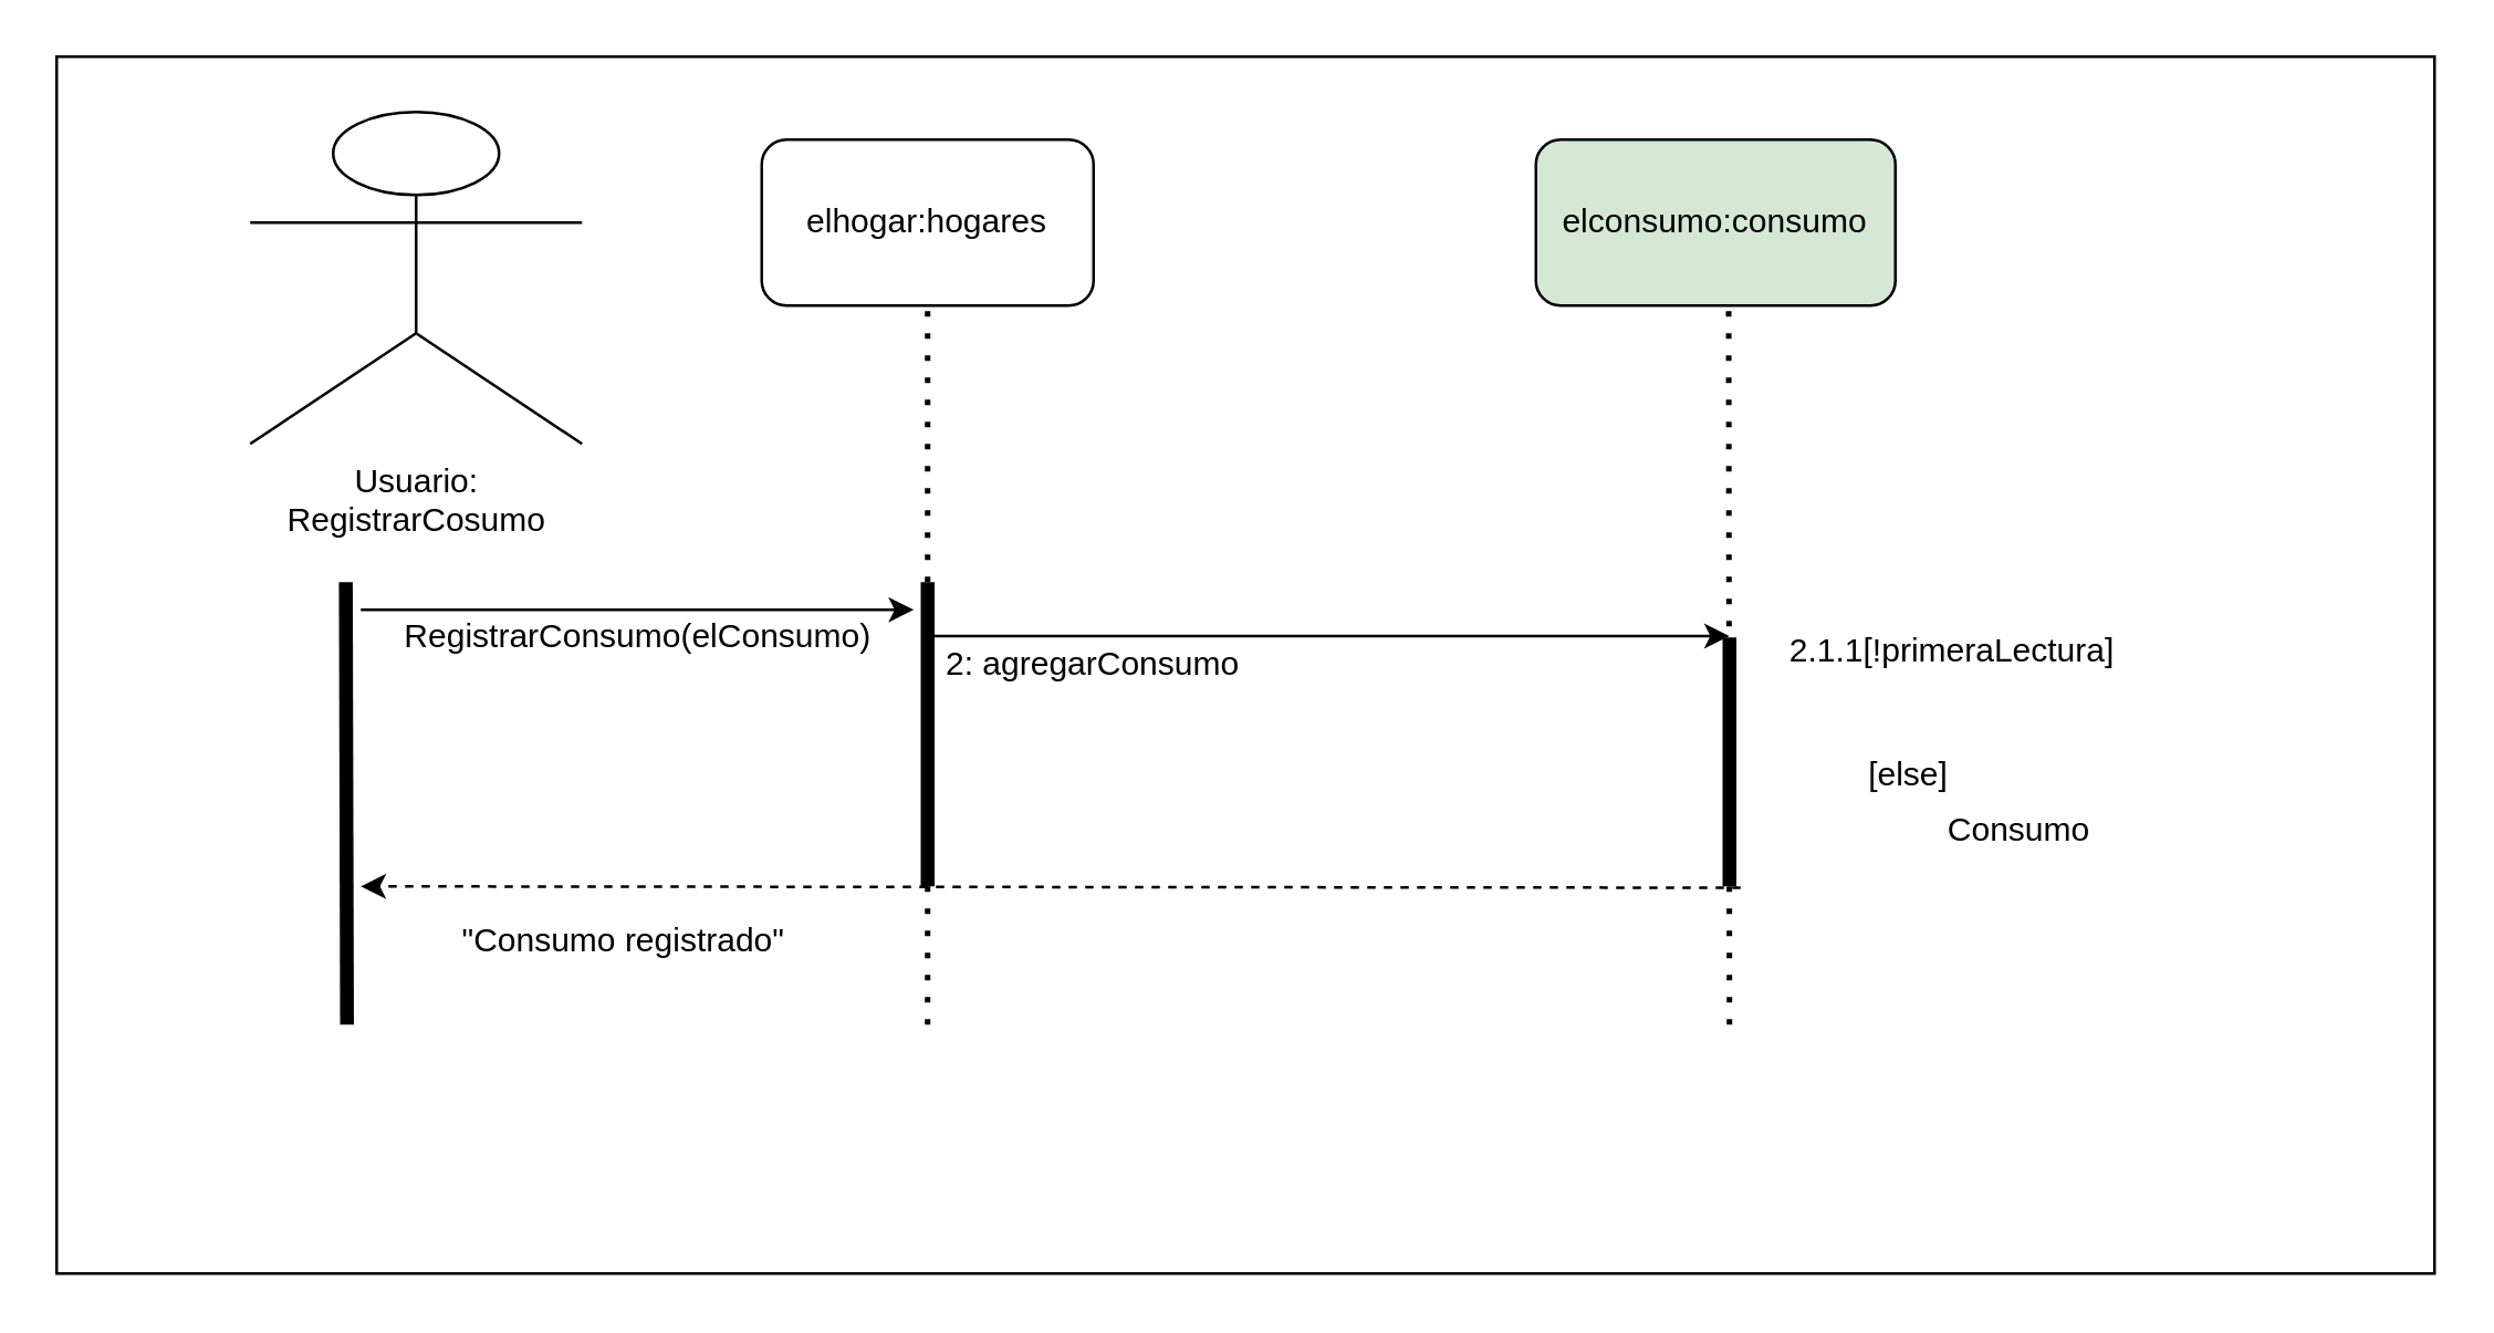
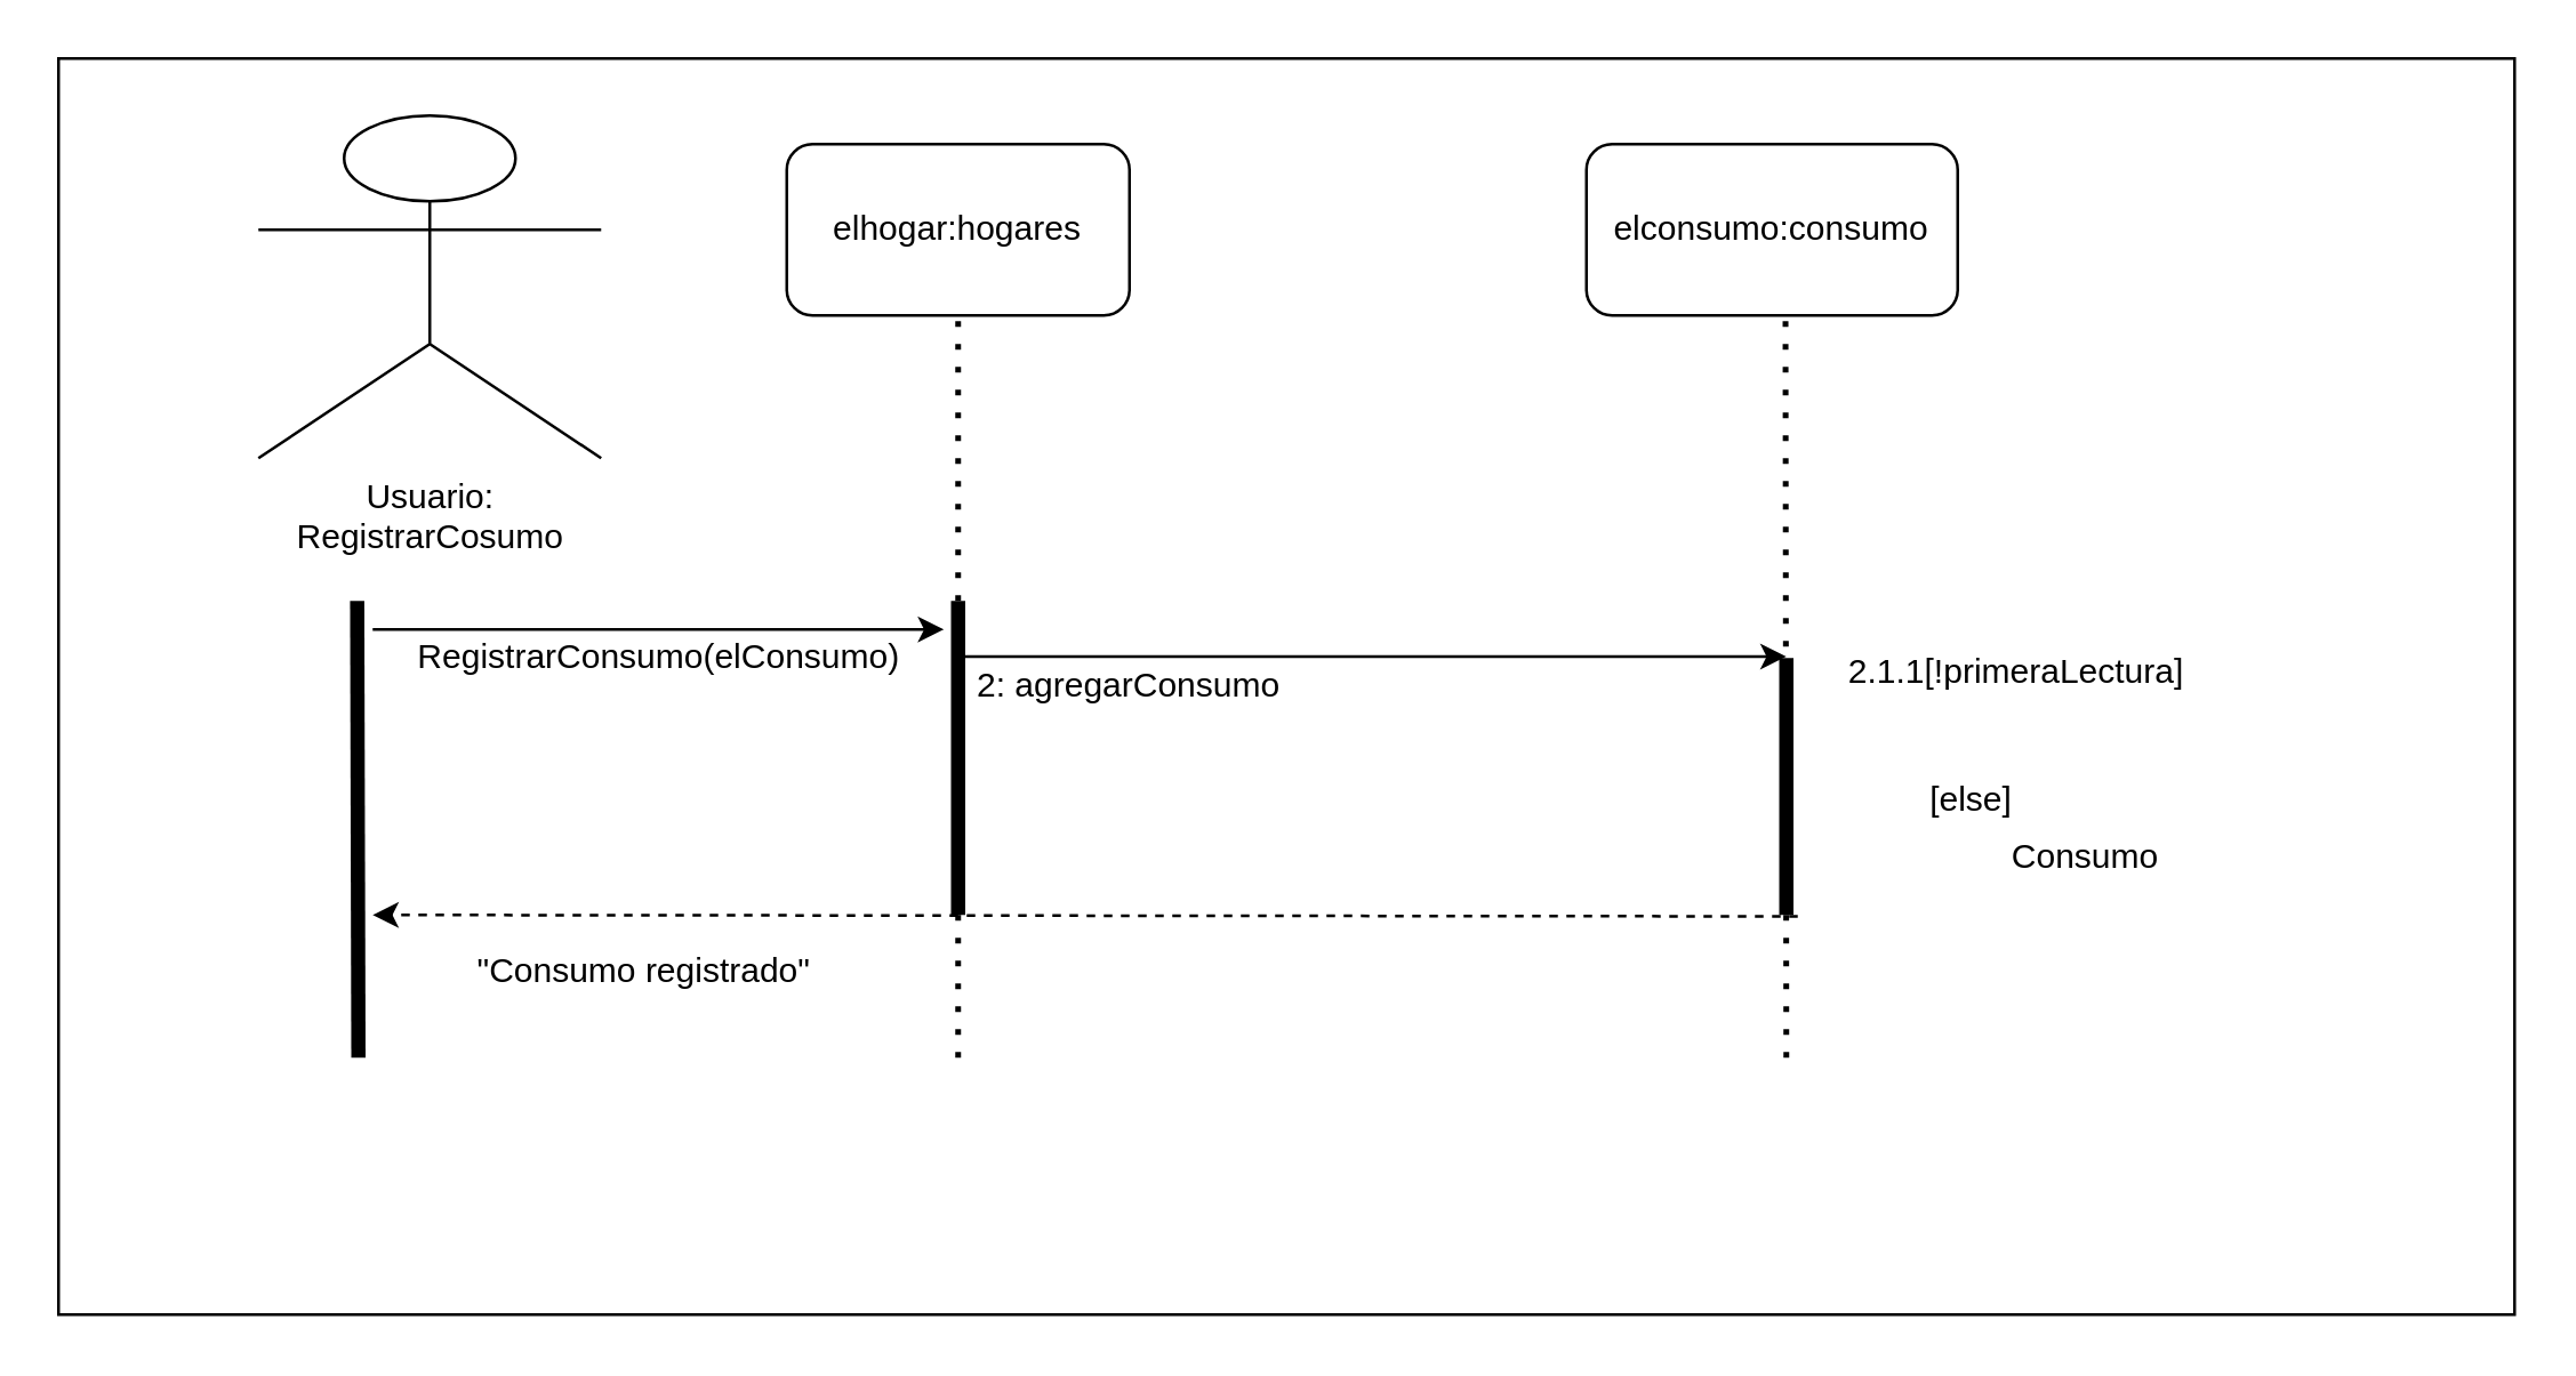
  <mxCell id="0" />
  <mxCell id="1" parent="0" />
  <mxCell id="2" value="" style="rounded=0;whiteSpace=wrap;html=1;" vertex="1" parent="1"><mxGeometry width="860" height="440" as="geometry" x="20" y="20" /></mxCell>
  <mxCell id="3" value="Usuario:&lt;br&gt;RegistrarCosumo" style="shape=umlActor;verticalLabelPosition=bottom;verticalAlign=top;html=1;outlineConnect=0;" vertex="1" parent="1"><mxGeometry x="90" y="40" width="120" height="120" as="geometry" /></mxCell>
  <mxCell id="4" value="elhogar:hogares" style="rounded=1;whiteSpace=wrap;html=1;" vertex="1" parent="1"><mxGeometry x="275" y="50" width="120" height="60" as="geometry" /></mxCell>
- <mxCell id="5" value="elconsumo:consumo" style="rounded=1;whiteSpace=wrap;html=1;fillColor=#d5e8d4;" vertex="1" parent="1"><mxGeometry x="555" y="50" width="130" height="60" as="geometry" /></mxCell>
+ <mxCell id="5" value="elconsumo:consumo" style="rounded=1;whiteSpace=wrap;html=1;" vertex="1" parent="1"><mxGeometry x="555" y="50" width="130" height="60" as="geometry" /></mxCell>
  <mxCell id="6" value="RegistrarConsumo(elConsumo)" style="text;html=1;align=center;verticalAlign=middle;resizable=0;points=[];autosize=1;strokeColor=none;" vertex="1" parent="1"><mxGeometry x="140" y="220" width="180" height="20" as="geometry" /></mxCell>
  <mxCell id="7" value="" style="endArrow=none;html=1;strokeWidth=5;" edge="1" parent="1"><mxGeometry width="50" height="50" relative="1" as="geometry"><mxPoint x="125" y="370" as="sourcePoint" /><mxPoint x="124.58" y="210" as="targetPoint" /></mxGeometry></mxCell>
  <mxCell id="8" value="" style="endArrow=classic;html=1;strokeWidth=1;" edge="1" parent="1"><mxGeometry width="50" height="50" relative="1" as="geometry"><mxPoint x="130" y="220" as="sourcePoint" /><mxPoint x="330" y="220" as="targetPoint" /></mxGeometry></mxCell>
  <mxCell id="9" value="" style="endArrow=none;html=1;strokeWidth=5;" edge="1" parent="1"><mxGeometry width="50" height="50" relative="1" as="geometry"><mxPoint x="335" y="320" as="sourcePoint" /><mxPoint x="335" y="210" as="targetPoint" /></mxGeometry></mxCell>
  <mxCell id="10" value="" style="endArrow=none;dashed=1;html=1;dashPattern=1 3;strokeWidth=2;" edge="1" parent="1"><mxGeometry width="50" height="50" relative="1" as="geometry"><mxPoint x="335" y="370" as="sourcePoint" /><mxPoint x="335" y="110" as="targetPoint" /></mxGeometry></mxCell>
  <mxCell id="11" value="2: agregarConsumo" style="text;html=1;align=left;verticalAlign=middle;resizable=0;points=[];autosize=1;strokeColor=none;" vertex="1" parent="1"><mxGeometry x="340" y="230" width="120" height="20" as="geometry" /></mxCell>
  <mxCell id="12" value="" style="endArrow=classic;html=1;strokeWidth=1;" edge="1" parent="1"><mxGeometry width="50" height="50" relative="1" as="geometry"><mxPoint x="335" y="229.5" as="sourcePoint" /><mxPoint x="625" y="229.5" as="targetPoint" /></mxGeometry></mxCell>
  <mxCell id="13" value="" style="endArrow=none;dashed=1;html=1;dashPattern=1 3;strokeWidth=2;" edge="1" parent="1"><mxGeometry width="50" height="50" relative="1" as="geometry"><mxPoint x="625" y="370" as="sourcePoint" /><mxPoint x="624.71" y="110" as="targetPoint" /></mxGeometry></mxCell>
  <mxCell id="14" value="" style="endArrow=none;html=1;strokeWidth=5;" edge="1" parent="1"><mxGeometry width="50" height="50" relative="1" as="geometry"><mxPoint x="625" y="320" as="sourcePoint" /><mxPoint x="625" y="230" as="targetPoint" /></mxGeometry></mxCell>
  <mxCell id="15" value="" style="endArrow=classic;html=1;strokeWidth=1;dashed=1;" edge="1" parent="1"><mxGeometry width="50" height="50" relative="1" as="geometry"><mxPoint x="629" y="320.5" as="sourcePoint" /><mxPoint x="130" y="320" as="targetPoint" /></mxGeometry></mxCell>
  <mxCell id="16" value="&quot;Consumo registrado&quot;" style="text;html=1;align=left;verticalAlign=middle;resizable=0;points=[];autosize=1;strokeColor=none;" vertex="1" parent="1"><mxGeometry x="165" y="330" width="130" height="20" as="geometry" /></mxCell>
  <mxCell id="17" value="2.1.1[!primeraLectura]&amp;nbsp;" style="text;html=1;strokeColor=none;fillColor=none;align=center;verticalAlign=middle;whiteSpace=wrap;rounded=0;" vertex="1" parent="1"><mxGeometry x="620" y="220" width="175" height="30" as="geometry" /></mxCell>
  <mxCell id="18" value="[else]" style="text;html=1;strokeColor=none;fillColor=none;align=center;verticalAlign=middle;whiteSpace=wrap;rounded=0;" vertex="1" parent="1"><mxGeometry x="670" y="270" width="40" height="20" as="geometry" /></mxCell>
  <mxCell id="19" value="Consumo" style="text;html=1;strokeColor=none;fillColor=none;align=center;verticalAlign=middle;whiteSpace=wrap;rounded=0;" vertex="1" parent="1"><mxGeometry x="710" y="290" width="40" height="20" as="geometry" /></mxCell>
